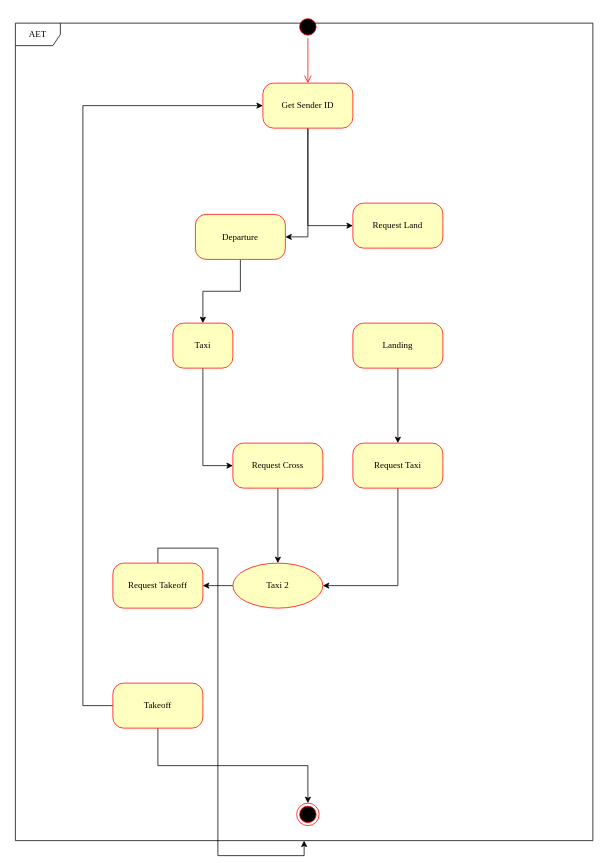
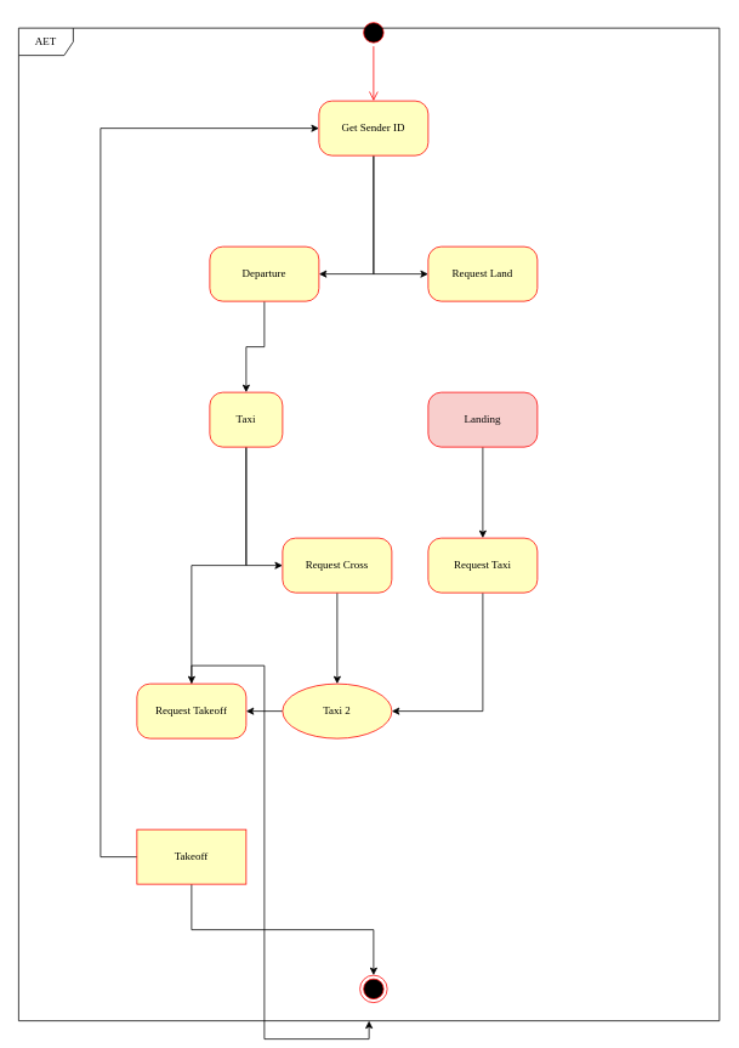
  <mxCell id="0" />
  <mxCell id="1" parent="0" />
  <mxCell id="2" value="" style="ellipse;html=1;shape=startState;fillColor=#000000;strokeColor=#ff0000;rounded=1;shadow=0;comic=0;labelBackgroundColor=none;fontFamily=Verdana;fontSize=12;fontColor=#000000;align=center;direction=south;" parent="1" vertex="1"><mxGeometry x="395" y="20" width="30" height="30" as="geometry" /></mxCell>
  <mxCell id="3" style="edgeStyle=orthogonalEdgeStyle;rounded=0;orthogonalLoop=1;jettySize=auto;html=1;exitX=0.5;exitY=1;exitDx=0;exitDy=0;entryX=1;entryY=0.5;entryDx=0;entryDy=0;" edge="1" parent="1" source="5" target="10"><mxGeometry relative="1" as="geometry" /></mxCell>
  <mxCell id="4" style="edgeStyle=orthogonalEdgeStyle;rounded=0;orthogonalLoop=1;jettySize=auto;html=1;exitX=0.5;exitY=1;exitDx=0;exitDy=0;entryX=0;entryY=0.5;entryDx=0;entryDy=0;" edge="1" parent="1" source="5" target="11"><mxGeometry relative="1" as="geometry" /></mxCell>
  <mxCell id="5" value="Get Sender ID" style="rounded=1;whiteSpace=wrap;html=1;arcSize=24;fillColor=#ffffc0;strokeColor=#ff0000;shadow=0;comic=0;labelBackgroundColor=none;fontFamily=Verdana;fontSize=12;fontColor=#000000;align=center;" parent="1" vertex="1"><mxGeometry x="350" y="110" width="120" height="60" as="geometry" /></mxCell>
  <mxCell id="6" value="AET" style="shape=umlFrame;whiteSpace=wrap;html=1;rounded=1;shadow=0;comic=0;labelBackgroundColor=none;strokeWidth=1;fontFamily=Verdana;fontSize=12;align=center;" parent="1" vertex="1"><mxGeometry x="20" y="30" width="770" height="1090" as="geometry" /></mxCell>
  <mxCell id="7" style="edgeStyle=orthogonalEdgeStyle;html=1;labelBackgroundColor=none;endArrow=open;endSize=8;strokeColor=#ff0000;fontFamily=Verdana;fontSize=12;align=left;" parent="1" source="2" target="5" edge="1"><mxGeometry relative="1" as="geometry" /></mxCell>
  <mxCell id="8" value="" style="ellipse;html=1;shape=endState;fillColor=#000000;strokeColor=#ff0000;rounded=1;shadow=0;comic=0;labelBackgroundColor=none;fontFamily=Verdana;fontSize=12;fontColor=#000000;align=center;" parent="1" vertex="1"><mxGeometry x="395" y="1070" width="30" height="30" as="geometry" /></mxCell>
  <mxCell id="9" style="edgeStyle=orthogonalEdgeStyle;rounded=0;orthogonalLoop=1;jettySize=auto;html=1;exitX=0.5;exitY=1;exitDx=0;exitDy=0;entryX=0.5;entryY=0;entryDx=0;entryDy=0;" edge="1" parent="1" source="10" target="18"><mxGeometry relative="1" as="geometry" /></mxCell>
- <mxCell id="10" value="Departure" style="rounded=1;whiteSpace=wrap;html=1;arcSize=24;fillColor=#ffffc0;strokeColor=#ff0000;shadow=0;comic=0;labelBackgroundColor=none;fontFamily=Verdana;fontSize=12;fontColor=#000000;align=center;" vertex="1" parent="1"><mxGeometry x="260" y="285" width="120" height="60" as="geometry" /></mxCell>
+ <mxCell id="10" value="Departure" style="rounded=1;whiteSpace=wrap;html=1;arcSize=24;fillColor=#ffffc0;strokeColor=#ff0000;shadow=0;comic=0;labelBackgroundColor=none;fontFamily=Verdana;fontSize=12;fontColor=#000000;align=center;" vertex="1" parent="1"><mxGeometry x="230" y="270" width="120" height="60" as="geometry" /></mxCell>
  <mxCell id="11" value="Request Land" style="rounded=1;whiteSpace=wrap;html=1;arcSize=24;fillColor=#ffffc0;strokeColor=#ff0000;shadow=0;comic=0;labelBackgroundColor=none;fontFamily=Verdana;fontSize=12;fontColor=#000000;align=center;" vertex="1" parent="1"><mxGeometry x="470" y="270" width="120" height="60" as="geometry" /></mxCell>
  <mxCell id="12" style="edgeStyle=orthogonalEdgeStyle;rounded=0;orthogonalLoop=1;jettySize=auto;html=1;exitX=0.5;exitY=1;exitDx=0;exitDy=0;entryX=0.5;entryY=0;entryDx=0;entryDy=0;" edge="1" parent="1" source="13" target="15"><mxGeometry relative="1" as="geometry" /></mxCell>
- <mxCell id="13" value="Landing" style="rounded=1;whiteSpace=wrap;html=1;arcSize=24;fillColor=#ffffc0;strokeColor=#ff0000;shadow=0;comic=0;labelBackgroundColor=none;fontFamily=Verdana;fontSize=12;fontColor=#000000;align=center;" vertex="1" parent="1"><mxGeometry x="470" y="430" width="120" height="60" as="geometry" /></mxCell>
+ <mxCell id="13" value="Landing" style="rounded=1;whiteSpace=wrap;html=1;arcSize=24;fillColor=#f8cecc;strokeColor=#ff0000;shadow=0;comic=0;labelBackgroundColor=none;fontFamily=Verdana;fontSize=12;fontColor=#000000;align=center;" vertex="1" parent="1"><mxGeometry x="470" y="430" width="120" height="60" as="geometry" /></mxCell>
  <mxCell id="14" style="edgeStyle=orthogonalEdgeStyle;rounded=0;orthogonalLoop=1;jettySize=auto;html=1;exitX=0.5;exitY=1;exitDx=0;exitDy=0;entryX=1;entryY=0.5;entryDx=0;entryDy=0;" edge="1" parent="1" source="15" target="27"><mxGeometry relative="1" as="geometry" /></mxCell>
  <mxCell id="15" value="Request Taxi&lt;span style=&quot;color: rgba(0 , 0 , 0 , 0) ; font-family: monospace ; font-size: 0px&quot;&gt;%3CmxGraphModel%3E%3Croot%3E%3CmxCell%20id%3D%220%22%2F%3E%3CmxCell%20id%3D%221%22%20parent%3D%220%22%2F%3E%3CmxCell%20id%3D%222%22%20value%3D%22GetSenderIDState%22%20style%3D%22rounded%3D1%3BwhiteSpace%3Dwrap%3Bhtml%3D1%3BarcSize%3D24%3BfillColor%3D%23ffffc0%3BstrokeColor%3D%23ff0000%3Bshadow%3D0%3Bcomic%3D0%3BlabelBackgroundColor%3Dnone%3BfontFamily%3DVerdana%3BfontSize%3D12%3BfontColor%3D%23000000%3Balign%3Dcenter%3B%22%20vertex%3D%221%22%20parent%3D%221%22%3E%3CmxGeometry%20x%3D%22240%22%20y%3D%22120%22%20width%3D%22120%22%20height%3D%2260%22%20as%3D%22geometry%22%2F%3E%3C%2FmxCell%3E%3C%2Froot%3E%3C%2FmxGraphModel%3E&lt;/span&gt;" style="rounded=1;whiteSpace=wrap;html=1;arcSize=24;fillColor=#ffffc0;strokeColor=#ff0000;shadow=0;comic=0;labelBackgroundColor=none;fontFamily=Verdana;fontSize=12;fontColor=#000000;align=center;" vertex="1" parent="1"><mxGeometry x="470" y="590" width="120" height="60" as="geometry" /></mxCell>
  <mxCell id="16" style="edgeStyle=orthogonalEdgeStyle;rounded=0;orthogonalLoop=1;jettySize=auto;html=1;exitX=0.5;exitY=1;exitDx=0;exitDy=0;entryX=0;entryY=0.5;entryDx=0;entryDy=0;" edge="1" parent="1" source="18" target="22"><mxGeometry relative="1" as="geometry" /></mxCell>
+ <mxCell id="17" style="edgeStyle=orthogonalEdgeStyle;rounded=0;orthogonalLoop=1;jettySize=auto;html=1;exitX=0.5;exitY=1;exitDx=0;exitDy=0;entryX=0.5;entryY=0;entryDx=0;entryDy=0;" edge="1" parent="1" source="18" target="20"><mxGeometry relative="1" as="geometry" /></mxCell>
  <mxCell id="18" value="Taxi" style="rounded=1;whiteSpace=wrap;html=1;arcSize=24;fillColor=#ffffc0;strokeColor=#ff0000;shadow=0;comic=0;labelBackgroundColor=none;fontFamily=Verdana;fontSize=12;fontColor=#000000;align=center;" vertex="1" parent="1"><mxGeometry x="230" y="430" width="80" height="60" as="geometry" /></mxCell>
  <mxCell id="19" value="" style="edgeStyle=orthogonalEdgeStyle;rounded=0;orthogonalLoop=1;jettySize=auto;html=1;" edge="1" parent="1" source="20" target="6"><mxGeometry relative="1" as="geometry" /></mxCell>
  <mxCell id="20" value="Request Takeoff" style="rounded=1;whiteSpace=wrap;html=1;arcSize=24;fillColor=#ffffc0;strokeColor=#ff0000;shadow=0;comic=0;labelBackgroundColor=none;fontFamily=Verdana;fontSize=12;fontColor=#000000;align=center;" vertex="1" parent="1"><mxGeometry x="150" y="750" width="120" height="60" as="geometry" /></mxCell>
  <mxCell id="21" style="edgeStyle=orthogonalEdgeStyle;rounded=0;orthogonalLoop=1;jettySize=auto;html=1;exitX=0.5;exitY=1;exitDx=0;exitDy=0;entryX=0.5;entryY=0;entryDx=0;entryDy=0;" edge="1" parent="1" source="22" target="27"><mxGeometry relative="1" as="geometry" /></mxCell>
  <mxCell id="22" value="Request Cross" style="rounded=1;whiteSpace=wrap;html=1;arcSize=24;fillColor=#ffffc0;strokeColor=#ff0000;shadow=0;comic=0;labelBackgroundColor=none;fontFamily=Verdana;fontSize=12;fontColor=#000000;align=center;" vertex="1" parent="1"><mxGeometry x="310" y="590" width="120" height="60" as="geometry" /></mxCell>
  <mxCell id="23" style="edgeStyle=orthogonalEdgeStyle;rounded=0;orthogonalLoop=1;jettySize=auto;html=1;exitX=0;exitY=0.5;exitDx=0;exitDy=0;entryX=0;entryY=0.5;entryDx=0;entryDy=0;" edge="1" parent="1" source="25" target="5"><mxGeometry relative="1" as="geometry"><Array as="points"><mxPoint x="110" y="940" /><mxPoint x="110" y="140" /></Array></mxGeometry></mxCell>
  <mxCell id="24" style="edgeStyle=orthogonalEdgeStyle;rounded=0;orthogonalLoop=1;jettySize=auto;html=1;exitX=0.5;exitY=1;exitDx=0;exitDy=0;entryX=0.5;entryY=0;entryDx=0;entryDy=0;" edge="1" parent="1" source="25" target="8"><mxGeometry relative="1" as="geometry" /></mxCell>
- <mxCell id="25" value="Takeoff" style="rounded=1;whiteSpace=wrap;html=1;arcSize=24;fillColor=#ffffc0;strokeColor=#ff0000;shadow=0;comic=0;labelBackgroundColor=none;fontFamily=Verdana;fontSize=12;fontColor=#000000;align=center;" vertex="1" parent="1"><mxGeometry x="150" y="910" width="120" height="60" as="geometry" /></mxCell>
+ <mxCell id="25" value="Takeoff" style="whiteSpace=wrap;html=1;arcSize=24;fillColor=#ffffc0;strokeColor=#ff0000;shadow=0;comic=0;labelBackgroundColor=none;fontFamily=Verdana;fontSize=12;fontColor=#000000;align=center;rounded=0;" vertex="1" parent="1"><mxGeometry x="150" y="910" width="120" height="60" as="geometry" /></mxCell>
  <mxCell id="26" style="edgeStyle=orthogonalEdgeStyle;rounded=0;orthogonalLoop=1;jettySize=auto;html=1;exitX=0;exitY=0.5;exitDx=0;exitDy=0;entryX=1;entryY=0.5;entryDx=0;entryDy=0;" edge="1" parent="1" source="27" target="20"><mxGeometry relative="1" as="geometry" /></mxCell>
  <mxCell id="27" value="Taxi 2" style="ellipse;whiteSpace=wrap;html=1;arcSize=24;fillColor=#ffffc0;strokeColor=#ff0000;shadow=0;comic=0;labelBackgroundColor=none;fontFamily=Verdana;fontSize=12;fontColor=#000000;align=center;" vertex="1" parent="1"><mxGeometry x="310" y="750" width="120" height="60" as="geometry" /></mxCell>
